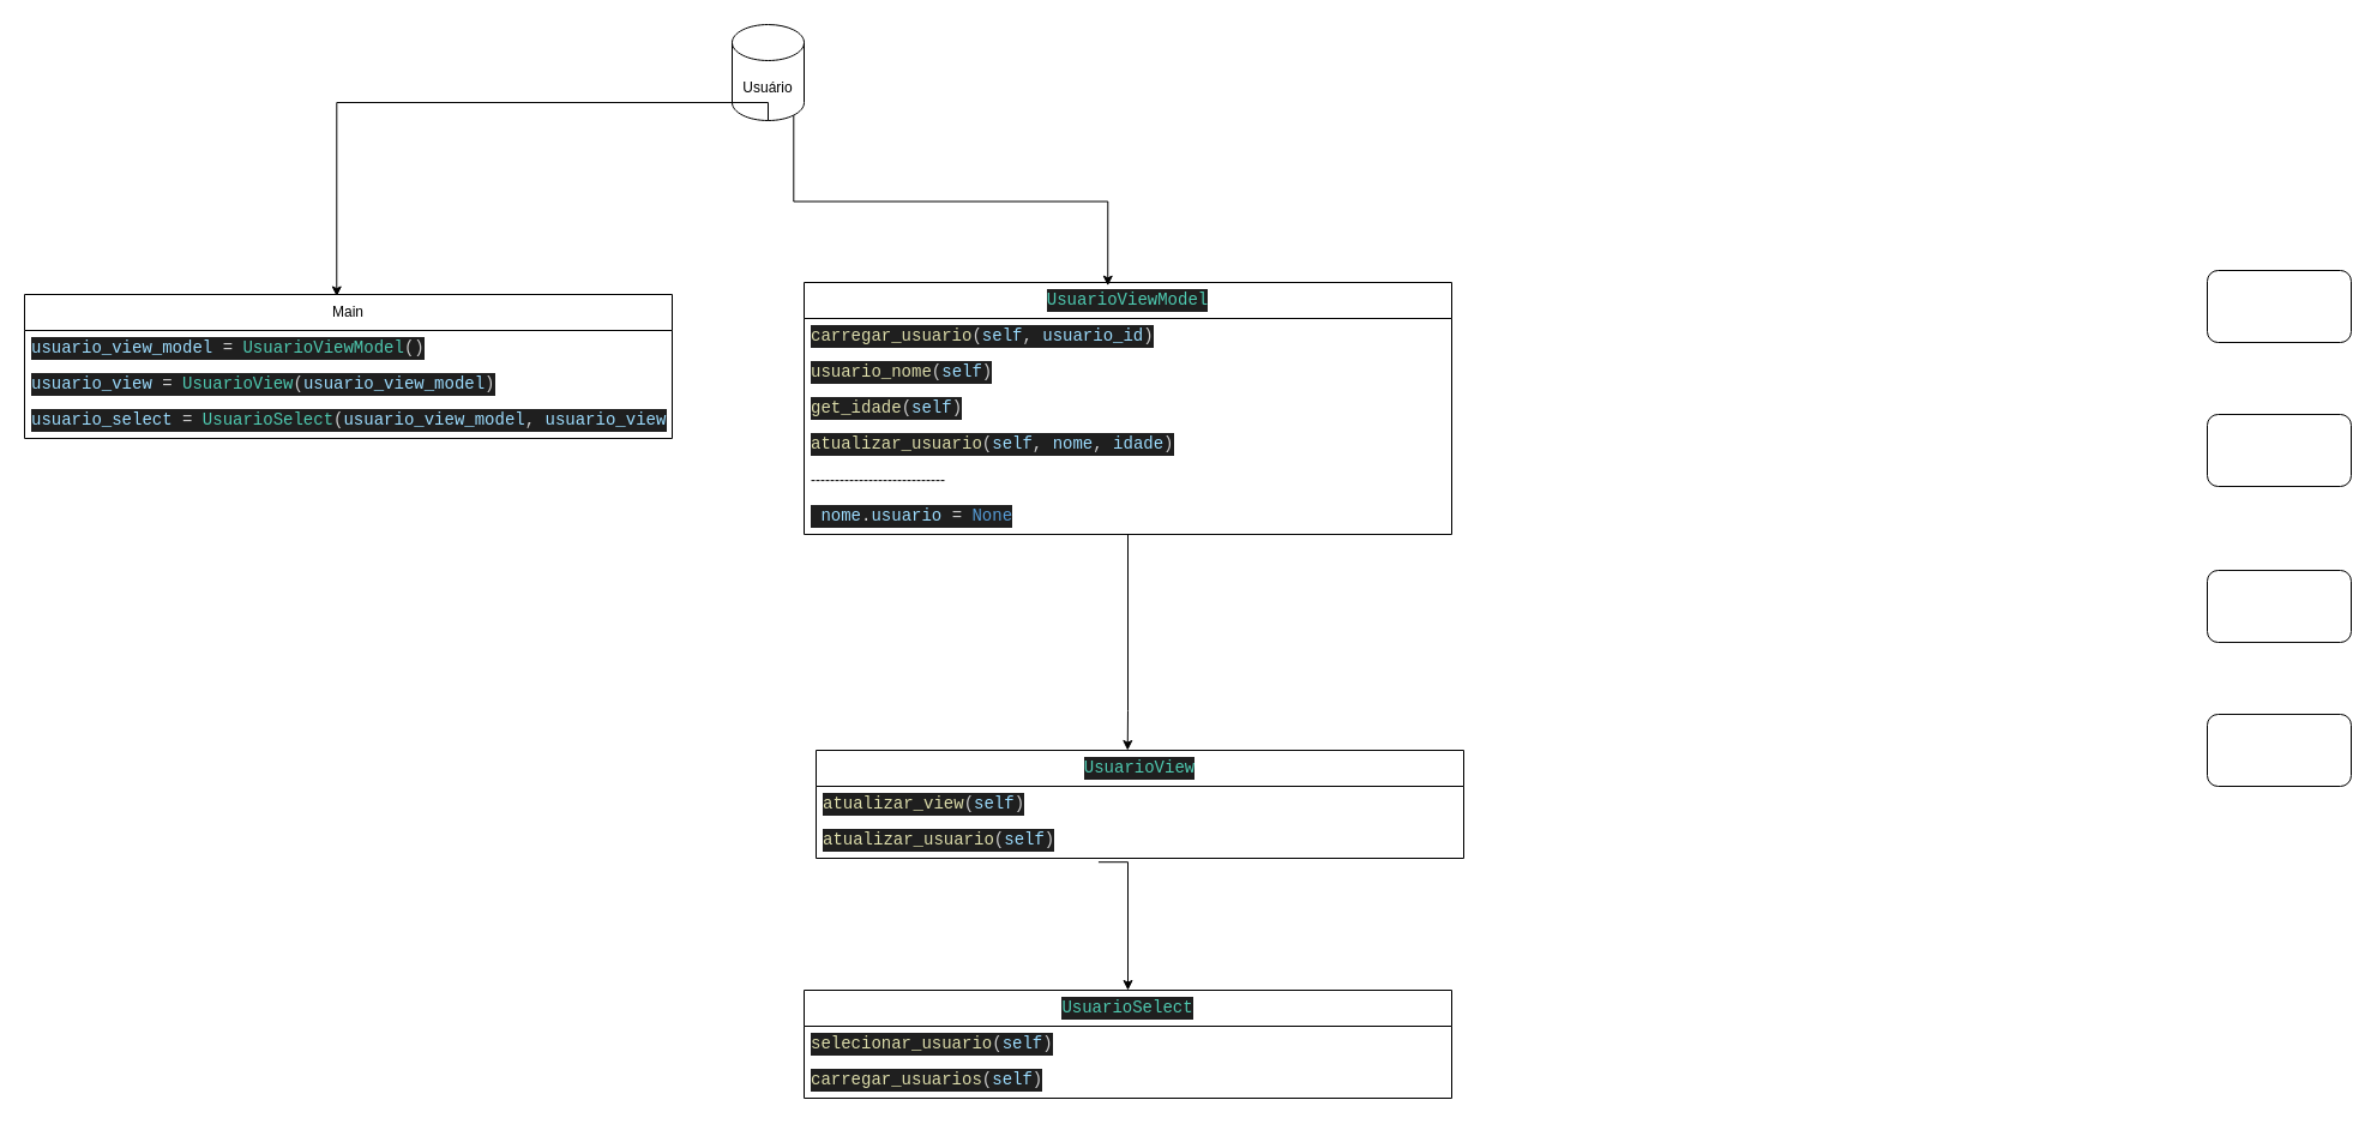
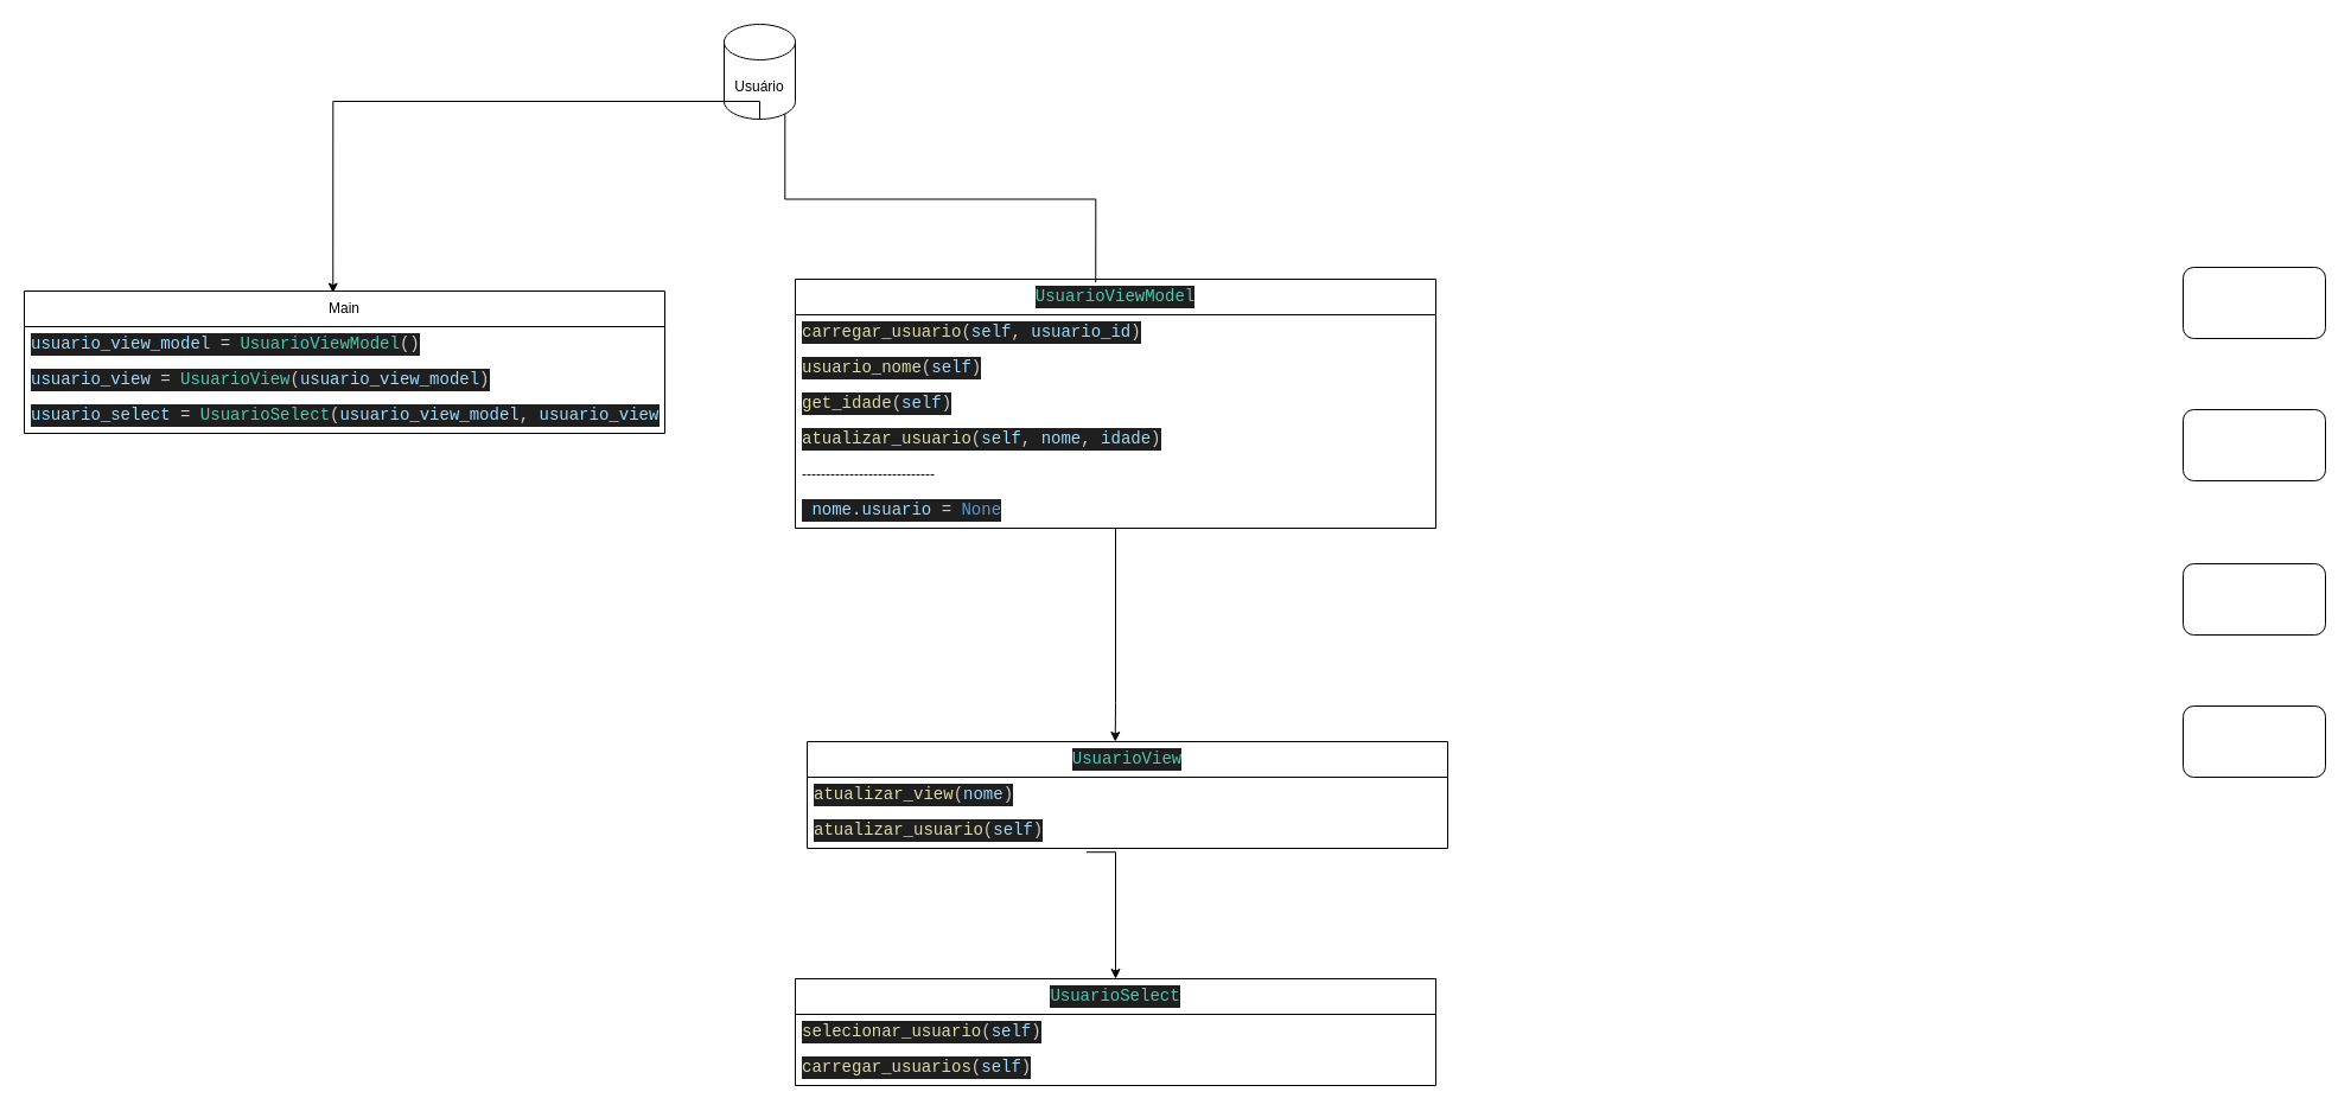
  <mxCell id="0" />
  <mxCell id="1" parent="0" />
  <mxCell id="2" value="Main" style="swimlane;fontStyle=0;childLayout=stackLayout;horizontal=1;startSize=30;horizontalStack=0;resizeParent=1;resizeParentMax=0;resizeLast=0;collapsible=1;marginBottom=0;whiteSpace=wrap;html=1;" vertex="1" parent="1"><mxGeometry x="20" y="245" width="540" height="120" as="geometry" /></mxCell>
  <mxCell id="3" value="&lt;div style=&quot;color: rgb(204, 204, 204); background-color: rgb(31, 31, 31); font-family: Consolas, &amp;quot;Courier New&amp;quot;, monospace; line-height: 19px; white-space: pre;&quot;&gt;&lt;div style=&quot;font-size: 14px; line-height: 19px;&quot;&gt;&lt;span style=&quot;color: #9cdcfe;&quot;&gt;usuario_view_model&lt;/span&gt; &lt;span style=&quot;color: #d4d4d4;&quot;&gt;=&lt;/span&gt; &lt;span style=&quot;color: #4ec9b0;&quot;&gt;UsuarioViewModel&lt;/span&gt;()&lt;/div&gt;&lt;/div&gt;" style="text;strokeColor=none;fillColor=none;align=left;verticalAlign=middle;spacingLeft=4;spacingRight=4;overflow=hidden;points=[[0,0.5],[1,0.5]];portConstraint=eastwest;rotatable=0;whiteSpace=wrap;html=1;" vertex="1" parent="2"><mxGeometry y="30" width="540" height="30" as="geometry" /></mxCell>
  <mxCell id="4" value="&lt;div style=&quot;color: rgb(204, 204, 204); background-color: rgb(31, 31, 31); font-family: Consolas, &amp;quot;Courier New&amp;quot;, monospace; font-size: 14px; line-height: 19px; white-space: pre;&quot;&gt;&lt;span style=&quot;color: #9cdcfe;&quot;&gt;usuario_view&lt;/span&gt; &lt;span style=&quot;color: #d4d4d4;&quot;&gt;=&lt;/span&gt; &lt;span style=&quot;color: #4ec9b0;&quot;&gt;UsuarioView&lt;/span&gt;(&lt;span style=&quot;color: #9cdcfe;&quot;&gt;usuario_view_model&lt;/span&gt;)&lt;/div&gt;" style="text;strokeColor=none;fillColor=none;align=left;verticalAlign=middle;spacingLeft=4;spacingRight=4;overflow=hidden;points=[[0,0.5],[1,0.5]];portConstraint=eastwest;rotatable=0;whiteSpace=wrap;html=1;" vertex="1" parent="2"><mxGeometry y="60" width="540" height="30" as="geometry" /></mxCell>
  <mxCell id="5" value="&lt;div style=&quot;color: rgb(204, 204, 204); background-color: rgb(31, 31, 31); font-family: Consolas, &amp;quot;Courier New&amp;quot;, monospace; font-size: 14px; line-height: 19px; white-space: pre;&quot;&gt;&lt;span style=&quot;color: #9cdcfe;&quot;&gt;usuario_select&lt;/span&gt; &lt;span style=&quot;color: #d4d4d4;&quot;&gt;=&lt;/span&gt; &lt;span style=&quot;color: #4ec9b0;&quot;&gt;UsuarioSelect&lt;/span&gt;(&lt;span style=&quot;color: #9cdcfe;&quot;&gt;usuario_view_model&lt;/span&gt;, &lt;span style=&quot;color: #9cdcfe;&quot;&gt;usuario_view&lt;/span&gt;)&lt;/div&gt;" style="text;strokeColor=none;fillColor=none;align=left;verticalAlign=middle;spacingLeft=4;spacingRight=4;overflow=hidden;points=[[0,0.5],[1,0.5]];portConstraint=eastwest;rotatable=0;whiteSpace=wrap;html=1;" vertex="1" parent="2"><mxGeometry y="90" width="540" height="30" as="geometry" /></mxCell>
  <mxCell id="6" value="Usuário" style="shape=cylinder3;whiteSpace=wrap;html=1;boundedLbl=1;backgroundOutline=1;size=15;" vertex="1" parent="1"><mxGeometry x="610" y="20" width="60" height="80" as="geometry" /></mxCell>
  <mxCell id="7" style="edgeStyle=orthogonalEdgeStyle;rounded=0;orthogonalLoop=1;jettySize=auto;html=1;exitX=0.5;exitY=1;exitDx=0;exitDy=0;exitPerimeter=0;entryX=0.482;entryY=0.013;entryDx=0;entryDy=0;entryPerimeter=0;" edge="1" parent="1" source="6" target="2"><mxGeometry relative="1" as="geometry"><Array as="points"><mxPoint x="280" y="85" /></Array></mxGeometry></mxCell>
  <mxCell id="8" value="&lt;div style=&quot;color: rgb(204, 204, 204); background-color: rgb(31, 31, 31); font-family: Consolas, &amp;quot;Courier New&amp;quot;, monospace; font-size: 14px; line-height: 19px; white-space: pre;&quot;&gt;&lt;span style=&quot;color: #4ec9b0;&quot;&gt;UsuarioViewModel&lt;/span&gt;&lt;/div&gt;" style="swimlane;fontStyle=0;childLayout=stackLayout;horizontal=1;startSize=30;horizontalStack=0;resizeParent=1;resizeParentMax=0;resizeLast=0;collapsible=1;marginBottom=0;whiteSpace=wrap;html=1;" vertex="1" parent="1"><mxGeometry x="670" y="235" width="540" height="210" as="geometry" /></mxCell>
  <mxCell id="9" value="&lt;div style=&quot;color: rgb(204, 204, 204); background-color: rgb(31, 31, 31); font-family: Consolas, &amp;quot;Courier New&amp;quot;, monospace; line-height: 19px; white-space: pre;&quot;&gt;&lt;div style=&quot;font-size: 14px; line-height: 19px;&quot;&gt;&lt;div style=&quot;line-height: 19px;&quot;&gt;&lt;span style=&quot;color: #dcdcaa;&quot;&gt;carregar_usuario&lt;/span&gt;(&lt;span style=&quot;color: #9cdcfe;&quot;&gt;self&lt;/span&gt;, &lt;span style=&quot;color: #9cdcfe;&quot;&gt;usuario_id&lt;/span&gt;)&lt;/div&gt;&lt;/div&gt;&lt;/div&gt;" style="text;strokeColor=none;fillColor=none;align=left;verticalAlign=middle;spacingLeft=4;spacingRight=4;overflow=hidden;points=[[0,0.5],[1,0.5]];portConstraint=eastwest;rotatable=0;whiteSpace=wrap;html=1;" vertex="1" parent="8"><mxGeometry y="30" width="540" height="30" as="geometry" /></mxCell>
  <mxCell id="10" value="&lt;div style=&quot;color: rgb(204, 204, 204); background-color: rgb(31, 31, 31); font-family: Consolas, &amp;quot;Courier New&amp;quot;, monospace; font-size: 14px; line-height: 19px; white-space: pre;&quot;&gt;&lt;div style=&quot;line-height: 19px;&quot;&gt;&lt;span style=&quot;color: #dcdcaa;&quot;&gt;usuario_nome&lt;/span&gt;(&lt;span style=&quot;color: #9cdcfe;&quot;&gt;self&lt;/span&gt;)&lt;/div&gt;&lt;/div&gt;" style="text;strokeColor=none;fillColor=none;align=left;verticalAlign=middle;spacingLeft=4;spacingRight=4;overflow=hidden;points=[[0,0.5],[1,0.5]];portConstraint=eastwest;rotatable=0;whiteSpace=wrap;html=1;" vertex="1" parent="8"><mxGeometry y="60" width="540" height="30" as="geometry" /></mxCell>
  <mxCell id="11" value="&lt;div style=&quot;color: rgb(204, 204, 204); background-color: rgb(31, 31, 31); font-family: Consolas, &amp;quot;Courier New&amp;quot;, monospace; font-size: 14px; line-height: 19px; white-space: pre;&quot;&gt;&lt;div style=&quot;line-height: 19px;&quot;&gt;&lt;span style=&quot;color: #dcdcaa;&quot;&gt;get_idade&lt;/span&gt;(&lt;span style=&quot;color: #9cdcfe;&quot;&gt;self&lt;/span&gt;)&lt;/div&gt;&lt;/div&gt;" style="text;strokeColor=none;fillColor=none;align=left;verticalAlign=middle;spacingLeft=4;spacingRight=4;overflow=hidden;points=[[0,0.5],[1,0.5]];portConstraint=eastwest;rotatable=0;whiteSpace=wrap;html=1;" vertex="1" parent="8"><mxGeometry y="90" width="540" height="30" as="geometry" /></mxCell>
  <mxCell id="12" value="&lt;div style=&quot;color: rgb(204, 204, 204); background-color: rgb(31, 31, 31); font-family: Consolas, &amp;quot;Courier New&amp;quot;, monospace; font-size: 14px; line-height: 19px; white-space: pre;&quot;&gt;&lt;span style=&quot;color: #dcdcaa;&quot;&gt;atualizar_usuario&lt;/span&gt;(&lt;span style=&quot;color: #9cdcfe;&quot;&gt;self&lt;/span&gt;, &lt;span style=&quot;color: #9cdcfe;&quot;&gt;nome&lt;/span&gt;, &lt;span style=&quot;color: #9cdcfe;&quot;&gt;idade&lt;/span&gt;)&lt;/div&gt;" style="text;strokeColor=none;fillColor=none;align=left;verticalAlign=middle;spacingLeft=4;spacingRight=4;overflow=hidden;points=[[0,0.5],[1,0.5]];portConstraint=eastwest;rotatable=0;whiteSpace=wrap;html=1;" vertex="1" parent="8"><mxGeometry y="120" width="540" height="30" as="geometry" /></mxCell>
  <mxCell id="13" value="----------------------------" style="text;strokeColor=none;fillColor=none;align=left;verticalAlign=middle;spacingLeft=4;spacingRight=4;overflow=hidden;points=[[0,0.5],[1,0.5]];portConstraint=eastwest;rotatable=0;whiteSpace=wrap;html=1;" vertex="1" parent="8"><mxGeometry y="150" width="540" height="30" as="geometry" /></mxCell>
  <mxCell id="14" value="&lt;div style=&quot;color: rgb(204, 204, 204); background-color: rgb(31, 31, 31); font-family: Consolas, &amp;quot;Courier New&amp;quot;, monospace; font-size: 14px; line-height: 19px; white-space: pre;&quot;&gt;&amp;nbsp;&lt;span style=&quot;color: #9cdcfe;&quot;&gt;nome&lt;/span&gt;.&lt;span style=&quot;color: #9cdcfe;&quot;&gt;usuario&lt;/span&gt; &lt;span style=&quot;color: #d4d4d4;&quot;&gt;=&lt;/span&gt; &lt;span style=&quot;color: #569cd6;&quot;&gt;None&lt;/span&gt;&lt;/div&gt;" style="text;strokeColor=none;fillColor=none;align=left;verticalAlign=middle;spacingLeft=4;spacingRight=4;overflow=hidden;points=[[0,0.5],[1,0.5]];portConstraint=eastwest;rotatable=0;whiteSpace=wrap;html=1;" vertex="1" parent="8"><mxGeometry y="180" width="540" height="30" as="geometry" /></mxCell>
- <mxCell id="15" style="edgeStyle=orthogonalEdgeStyle;rounded=0;orthogonalLoop=1;jettySize=auto;html=1;exitX=0.855;exitY=1;exitDx=0;exitDy=-4.35;exitPerimeter=0;entryX=0.469;entryY=0.013;entryDx=0;entryDy=0;entryPerimeter=0;" edge="1" parent="1" source="6" target="8"><mxGeometry relative="1" as="geometry" /></mxCell>
+ <mxCell id="15" style="edgeStyle=orthogonalEdgeStyle;rounded=0;orthogonalLoop=1;jettySize=auto;html=1;exitX=0.855;exitY=1;exitDx=0;exitDy=-4.35;exitPerimeter=0;entryX=0.469;entryY=0.013;entryDx=0;entryDy=0;entryPerimeter=0;endArrow=none;" edge="1" parent="1" source="6" target="8"><mxGeometry relative="1" as="geometry" /></mxCell>
  <mxCell id="16" style="edgeStyle=orthogonalEdgeStyle;rounded=0;orthogonalLoop=1;jettySize=auto;html=1;entryX=0.5;entryY=0;entryDx=0;entryDy=0;exitX=0.436;exitY=1.107;exitDx=0;exitDy=0;exitPerimeter=0;" edge="1" parent="1" source="19" target="21"><mxGeometry relative="1" as="geometry"><Array as="points"><mxPoint x="940" y="718" /></Array></mxGeometry></mxCell>
  <mxCell id="17" value="&lt;div style=&quot;color: rgb(204, 204, 204); background-color: rgb(31, 31, 31); font-family: Consolas, &amp;quot;Courier New&amp;quot;, monospace; font-size: 14px; line-height: 19px; white-space: pre;&quot;&gt;&lt;div style=&quot;line-height: 19px;&quot;&gt;&lt;span style=&quot;color: #4ec9b0;&quot;&gt;UsuarioView&lt;/span&gt;&lt;/div&gt;&lt;/div&gt;" style="swimlane;fontStyle=0;childLayout=stackLayout;horizontal=1;startSize=30;horizontalStack=0;resizeParent=1;resizeParentMax=0;resizeLast=0;collapsible=1;marginBottom=0;whiteSpace=wrap;html=1;" vertex="1" parent="1"><mxGeometry x="680" y="625" width="540" height="90" as="geometry" /></mxCell>
- <mxCell id="18" value="&lt;div style=&quot;color: rgb(204, 204, 204); background-color: rgb(31, 31, 31); font-family: Consolas, &amp;quot;Courier New&amp;quot;, monospace; line-height: 19px; white-space: pre;&quot;&gt;&lt;div style=&quot;font-size: 14px; line-height: 19px;&quot;&gt;&lt;div style=&quot;line-height: 19px;&quot;&gt;&lt;div style=&quot;line-height: 19px;&quot;&gt;&lt;span style=&quot;color: #dcdcaa;&quot;&gt;atualizar_view&lt;/span&gt;(&lt;span style=&quot;color: #9cdcfe;&quot;&gt;self&lt;/span&gt;)&lt;/div&gt;&lt;/div&gt;&lt;/div&gt;&lt;/div&gt;" style="text;strokeColor=none;fillColor=none;align=left;verticalAlign=middle;spacingLeft=4;spacingRight=4;overflow=hidden;points=[[0,0.5],[1,0.5]];portConstraint=eastwest;rotatable=0;whiteSpace=wrap;html=1;" vertex="1" parent="17"><mxGeometry y="30" width="540" height="30" as="geometry" /></mxCell>
+ <mxCell id="18" value="&lt;div style=&quot;color: rgb(204, 204, 204); background-color: rgb(31, 31, 31); font-family: Consolas, &amp;quot;Courier New&amp;quot;, monospace; line-height: 19px; white-space: pre;&quot;&gt;&lt;div style=&quot;font-size: 14px; line-height: 19px;&quot;&gt;&lt;div style=&quot;line-height: 19px;&quot;&gt;&lt;div style=&quot;line-height: 19px;&quot;&gt;&lt;span style=&quot;color: #dcdcaa;&quot;&gt;atualizar_view&lt;/span&gt;(&lt;span style=&quot;color: #9cdcfe;&quot;&gt;nome&lt;/span&gt;)&lt;/div&gt;&lt;/div&gt;&lt;/div&gt;&lt;/div&gt;" style="text;strokeColor=none;fillColor=none;align=left;verticalAlign=middle;spacingLeft=4;spacingRight=4;overflow=hidden;points=[[0,0.5],[1,0.5]];portConstraint=eastwest;rotatable=0;whiteSpace=wrap;html=1;" vertex="1" parent="17"><mxGeometry y="30" width="540" height="30" as="geometry" /></mxCell>
  <mxCell id="19" value="&lt;div style=&quot;color: rgb(204, 204, 204); background-color: rgb(31, 31, 31); font-family: Consolas, &amp;quot;Courier New&amp;quot;, monospace; font-size: 14px; line-height: 19px; white-space: pre;&quot;&gt;&lt;div style=&quot;line-height: 19px;&quot;&gt;&lt;div style=&quot;line-height: 19px;&quot;&gt;&lt;span style=&quot;color: #dcdcaa;&quot;&gt;atualizar_usuario&lt;/span&gt;(&lt;span style=&quot;color: #9cdcfe;&quot;&gt;self&lt;/span&gt;)&lt;/div&gt;&lt;/div&gt;&lt;/div&gt;" style="text;strokeColor=none;fillColor=none;align=left;verticalAlign=middle;spacingLeft=4;spacingRight=4;overflow=hidden;points=[[0,0.5],[1,0.5]];portConstraint=eastwest;rotatable=0;whiteSpace=wrap;html=1;" vertex="1" parent="17"><mxGeometry y="60" width="540" height="30" as="geometry" /></mxCell>
  <mxCell id="20" style="edgeStyle=orthogonalEdgeStyle;rounded=0;orthogonalLoop=1;jettySize=auto;html=1;entryX=0.481;entryY=0;entryDx=0;entryDy=0;entryPerimeter=0;" edge="1" parent="1" target="17"><mxGeometry relative="1" as="geometry"><mxPoint x="934" y="445" as="sourcePoint" /><mxPoint x="914" y="604" as="targetPoint" /><Array as="points"><mxPoint x="940" y="445" /><mxPoint x="940" y="592" /></Array></mxGeometry></mxCell>
  <mxCell id="21" value="&lt;div style=&quot;color: rgb(204, 204, 204); background-color: rgb(31, 31, 31); font-family: Consolas, &amp;quot;Courier New&amp;quot;, monospace; font-size: 14px; line-height: 19px; white-space: pre;&quot;&gt;&lt;div style=&quot;line-height: 19px;&quot;&gt;&lt;div style=&quot;line-height: 19px;&quot;&gt;&lt;span style=&quot;color: #4ec9b0;&quot;&gt;UsuarioSelect&lt;/span&gt;&lt;/div&gt;&lt;/div&gt;&lt;/div&gt;" style="swimlane;fontStyle=0;childLayout=stackLayout;horizontal=1;startSize=30;horizontalStack=0;resizeParent=1;resizeParentMax=0;resizeLast=0;collapsible=1;marginBottom=0;whiteSpace=wrap;html=1;" vertex="1" parent="1"><mxGeometry x="670" y="825" width="540" height="90" as="geometry" /></mxCell>
  <mxCell id="22" value="&lt;div style=&quot;color: rgb(204, 204, 204); background-color: rgb(31, 31, 31); font-family: Consolas, &amp;quot;Courier New&amp;quot;, monospace; line-height: 19px; white-space: pre;&quot;&gt;&lt;div style=&quot;font-size: 14px; line-height: 19px;&quot;&gt;&lt;div style=&quot;line-height: 19px;&quot;&gt;&lt;div style=&quot;line-height: 19px;&quot;&gt;&lt;div style=&quot;line-height: 19px;&quot;&gt;&lt;span style=&quot;color: #dcdcaa;&quot;&gt;selecionar_usuario&lt;/span&gt;(&lt;span style=&quot;color: #9cdcfe;&quot;&gt;self&lt;/span&gt;)&lt;/div&gt;&lt;/div&gt;&lt;/div&gt;&lt;/div&gt;&lt;/div&gt;" style="text;strokeColor=none;fillColor=none;align=left;verticalAlign=middle;spacingLeft=4;spacingRight=4;overflow=hidden;points=[[0,0.5],[1,0.5]];portConstraint=eastwest;rotatable=0;whiteSpace=wrap;html=1;" vertex="1" parent="21"><mxGeometry y="30" width="540" height="30" as="geometry" /></mxCell>
  <mxCell id="23" value="&lt;div style=&quot;color: rgb(204, 204, 204); background-color: rgb(31, 31, 31); font-family: Consolas, &amp;quot;Courier New&amp;quot;, monospace; font-size: 14px; line-height: 19px; white-space: pre;&quot;&gt;&lt;div style=&quot;line-height: 19px;&quot;&gt;&lt;div style=&quot;line-height: 19px;&quot;&gt;&lt;div style=&quot;line-height: 19px;&quot;&gt;&lt;span style=&quot;color: #dcdcaa;&quot;&gt;carregar_usuarios&lt;/span&gt;(&lt;span style=&quot;color: #9cdcfe;&quot;&gt;self&lt;/span&gt;)&lt;/div&gt;&lt;/div&gt;&lt;/div&gt;&lt;/div&gt;" style="text;strokeColor=none;fillColor=none;align=left;verticalAlign=middle;spacingLeft=4;spacingRight=4;overflow=hidden;points=[[0,0.5],[1,0.5]];portConstraint=eastwest;rotatable=0;whiteSpace=wrap;html=1;" vertex="1" parent="21"><mxGeometry y="60" width="540" height="30" as="geometry" /></mxCell>
  <mxCell id="24" value="" style="rounded=1;whiteSpace=wrap;html=1;" vertex="1" parent="1"><mxGeometry x="1840" y="225" width="120" height="60" as="geometry" /></mxCell>
  <mxCell id="25" value="" style="rounded=1;whiteSpace=wrap;html=1;" vertex="1" parent="1"><mxGeometry x="1840" y="345" width="120" height="60" as="geometry" /></mxCell>
  <mxCell id="26" value="" style="rounded=1;whiteSpace=wrap;html=1;" vertex="1" parent="1"><mxGeometry x="1840" y="475" width="120" height="60" as="geometry" /></mxCell>
  <mxCell id="27" value="" style="rounded=1;whiteSpace=wrap;html=1;" vertex="1" parent="1"><mxGeometry x="1840" y="595" width="120" height="60" as="geometry" /></mxCell>
